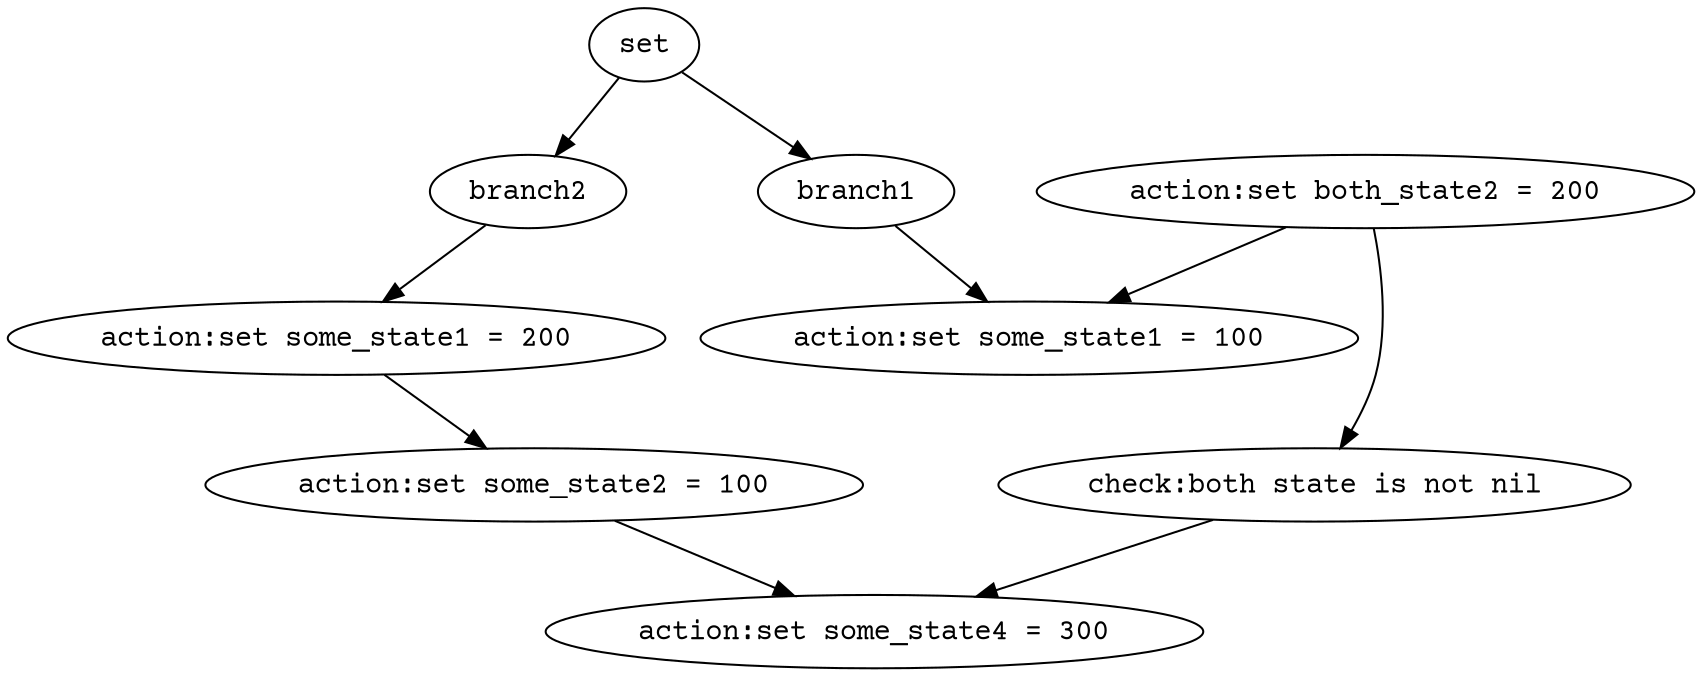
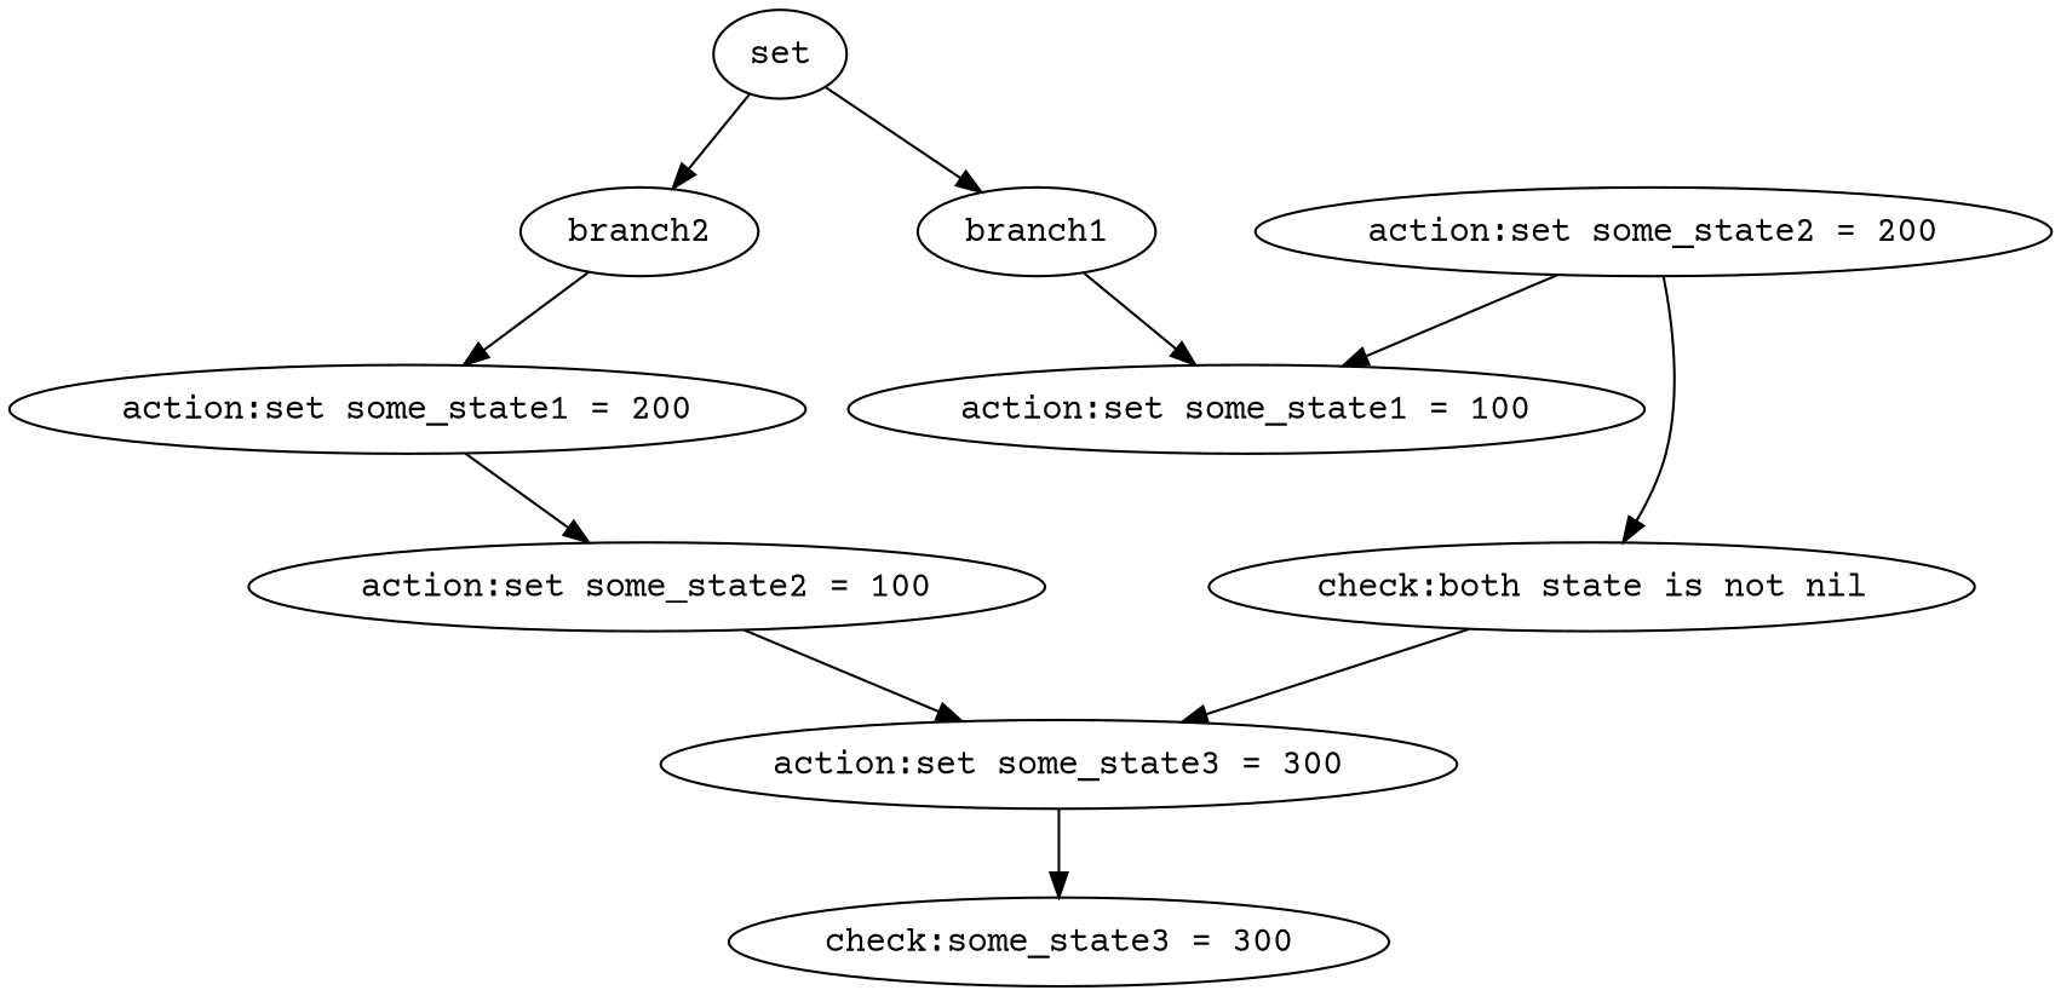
  digraph {
    fontname="Courier Prime"
    node [fontname="Courier Prime"]
    edge [fontname="Courier Prime"]
    n1 [label=set]
    n2 [label=branch1]
    n3 [label=branch2]
    n4 [label="action:set some_state1 = 100"]
    n5 [label="action:set some_state1 = 200"]
-   n6 [label="action:set both_state2 = 200"]
+   n6 [label="action:set some_state2 = 200"]
    n7 [label="check:both state is not nil"]
-   n8 [label="action:set some_state4 = 300"]
+   n8 [label="action:set some_state3 = 300"]
    n9 [label="action:set some_state2 = 100"]
+   n10 [label="check:some_state3 = 300"]
    n1 -> n2
    n1 -> n3
    n2 -> n4
    n3 -> n5
    n5 -> n9
    n6 -> n4
    n6 -> n7
    n7 -> n8
+   n8 -> n10
    n9 -> n8
  }
